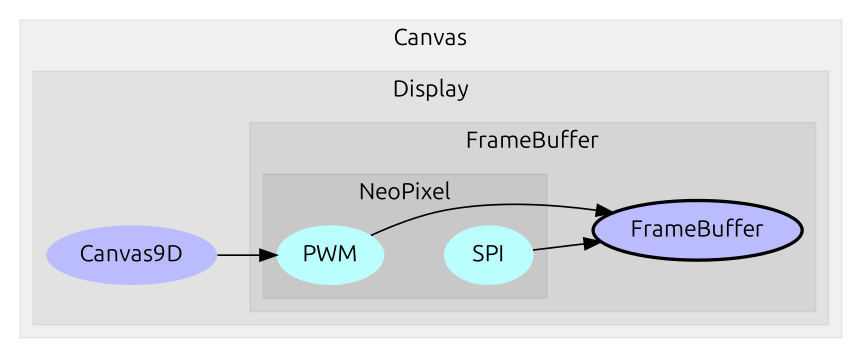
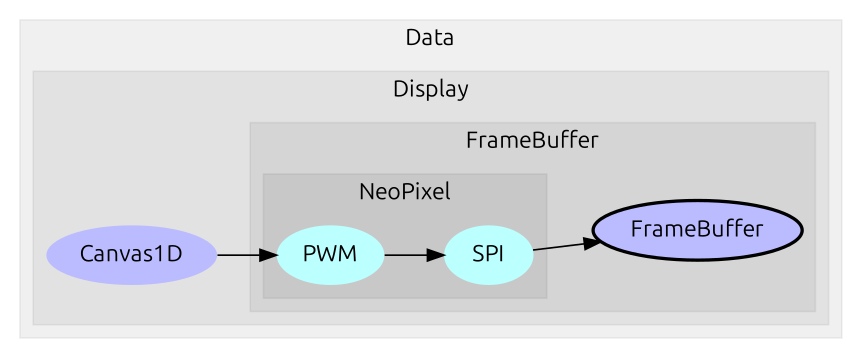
  digraph {
    fontname=Ubuntu
    rankdir=LR
    node [fillcolor="#bbffff" fontname=Ubuntu penwidth=0 style=filled]
    edge [fontname=Ubuntu]
    n1 [label=SPI]
    n2 [label=PWM]
    n3 [fillcolor="#bbbbff" label=FrameBuffer style="filled,bold" penwidth=""]
-   n4 [fillcolor="#bbbbff" label=Canvas9D]
+   n4 [fillcolor="#bbbbff" label=Canvas1D]
    subgraph cluster_1 {
      color="#0000000F"
-     label=Canvas
+     label=Data
      style=filled
      subgraph cluster_2 {
        color="#0000000F"
        label=Display
        style=filled
        n4
        subgraph cluster_3 {
          color="#0000000F"
          label=FrameBuffer
          style=filled
          n3
          subgraph cluster_4 {
            color="#0000000F"
            label=NeoPixel
            style=filled
            n1
            n2
          }
        }
      }
    }
    n1 -> n3
-   n2 -> n3
+   n2 -> n1
    n4 -> n2
  }
